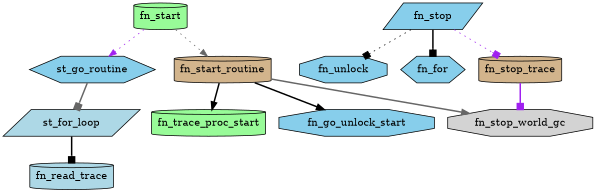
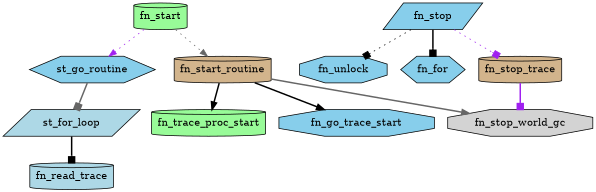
  digraph {
    node [fillcolor=skyblue shape=cylinder style=filled]
    edge [arrowhead=box color=black style=bold]
    fn_start [fillcolor=palegreen]
    n2 [fillcolor=tan label=fn_start_routine]
    st_go_routine [shape=hexagon]
    fn_stop_world_gc [fillcolor=lightgrey shape=octagon]
    fn_trace_proc_start [fillcolor=palegreen]
-   fn_go_trace_start [shape=octagon label=fn_go_unlock_start]
+   fn_go_trace_start [shape=octagon]
    st_for_loop [fillcolor=lightblue shape=parallelogram]
    fn_read_trace [fillcolor=lightblue]
    fn_stop [shape=parallelogram]
    n10 [label=fn_for shape=hexagon]
    fn_stop_trace [fillcolor=tan]
    fn_unlock [shape=octagon]
    fn_start -> n2 [arrowhead=normal color=gray40 style=dotted]
    fn_start -> st_go_routine [arrowhead=normal color=purple style=dotted]
    n2 -> fn_stop_world_gc [arrowhead=normal color=gray40]
    n2 -> fn_trace_proc_start [arrowhead=normal]
    n2 -> fn_go_trace_start [arrowhead=normal]
    st_go_routine -> st_for_loop [color=gray40]
    st_for_loop -> fn_read_trace
    fn_stop -> n10
    fn_stop -> fn_stop_trace [color=purple style=dotted]
    fn_stop -> fn_unlock [style=dotted]
    fn_stop_trace -> fn_stop_world_gc [color=purple]
  }
